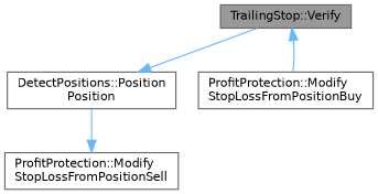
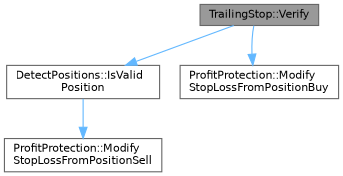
  digraph {
    rankdir=TB
    node [color=grey40 fillcolor=white fontname=Helvetica fontsize=10 shape=box style=filled]
    edge [color=steelblue1 fontname=Helvetica fontsize=10 labelfontname=Helvetica labelfontsize=10 style=solid]
    n1 [color=gray40 fillcolor=grey60 fontcolor=black height=0.2 label="TrailingStop::Verify" width=0.4]
-   n2 [height=0.2 label="DetectPositions::Position\lPosition" width=0.4]
+   n2 [height=0.2 label="DetectPositions::IsValid\lPosition" width=0.4]
    n3 [height=0.2 label="ProfitProtection::Modify\lStopLossFromPositionBuy" width=0.4]
    n4 [height=0.2 label="ProfitProtection::Modify\lStopLossFromPositionSell" width=0.4]
    n1 -> n2
-   n3 -> n1
+   n1 -> n3
    n2 -> n4
  }
